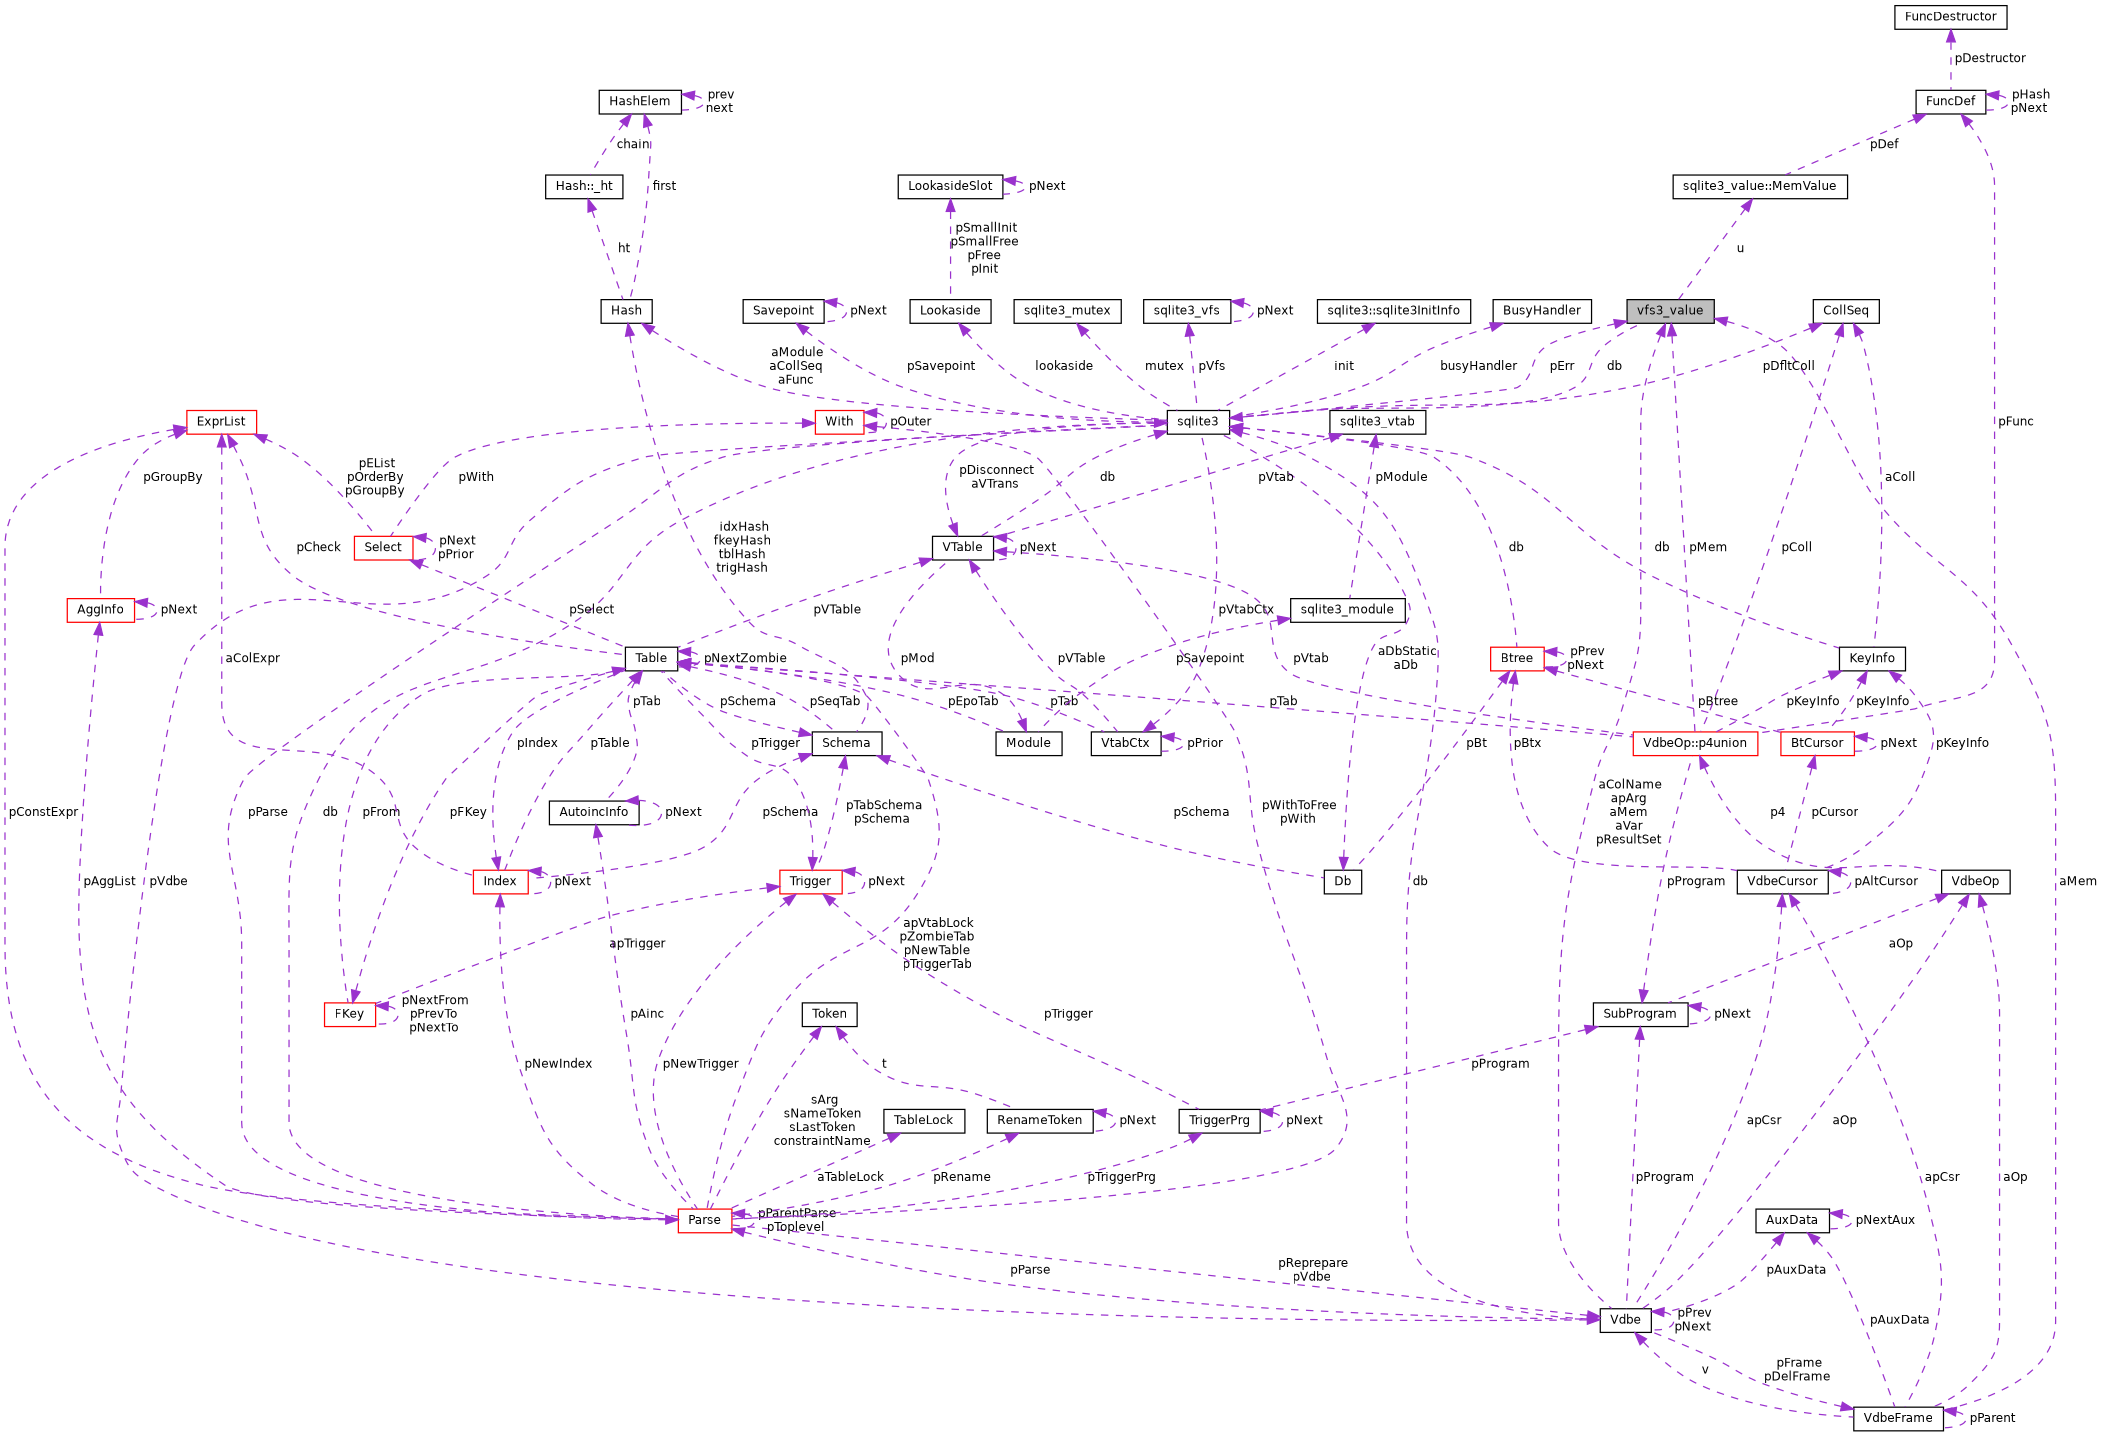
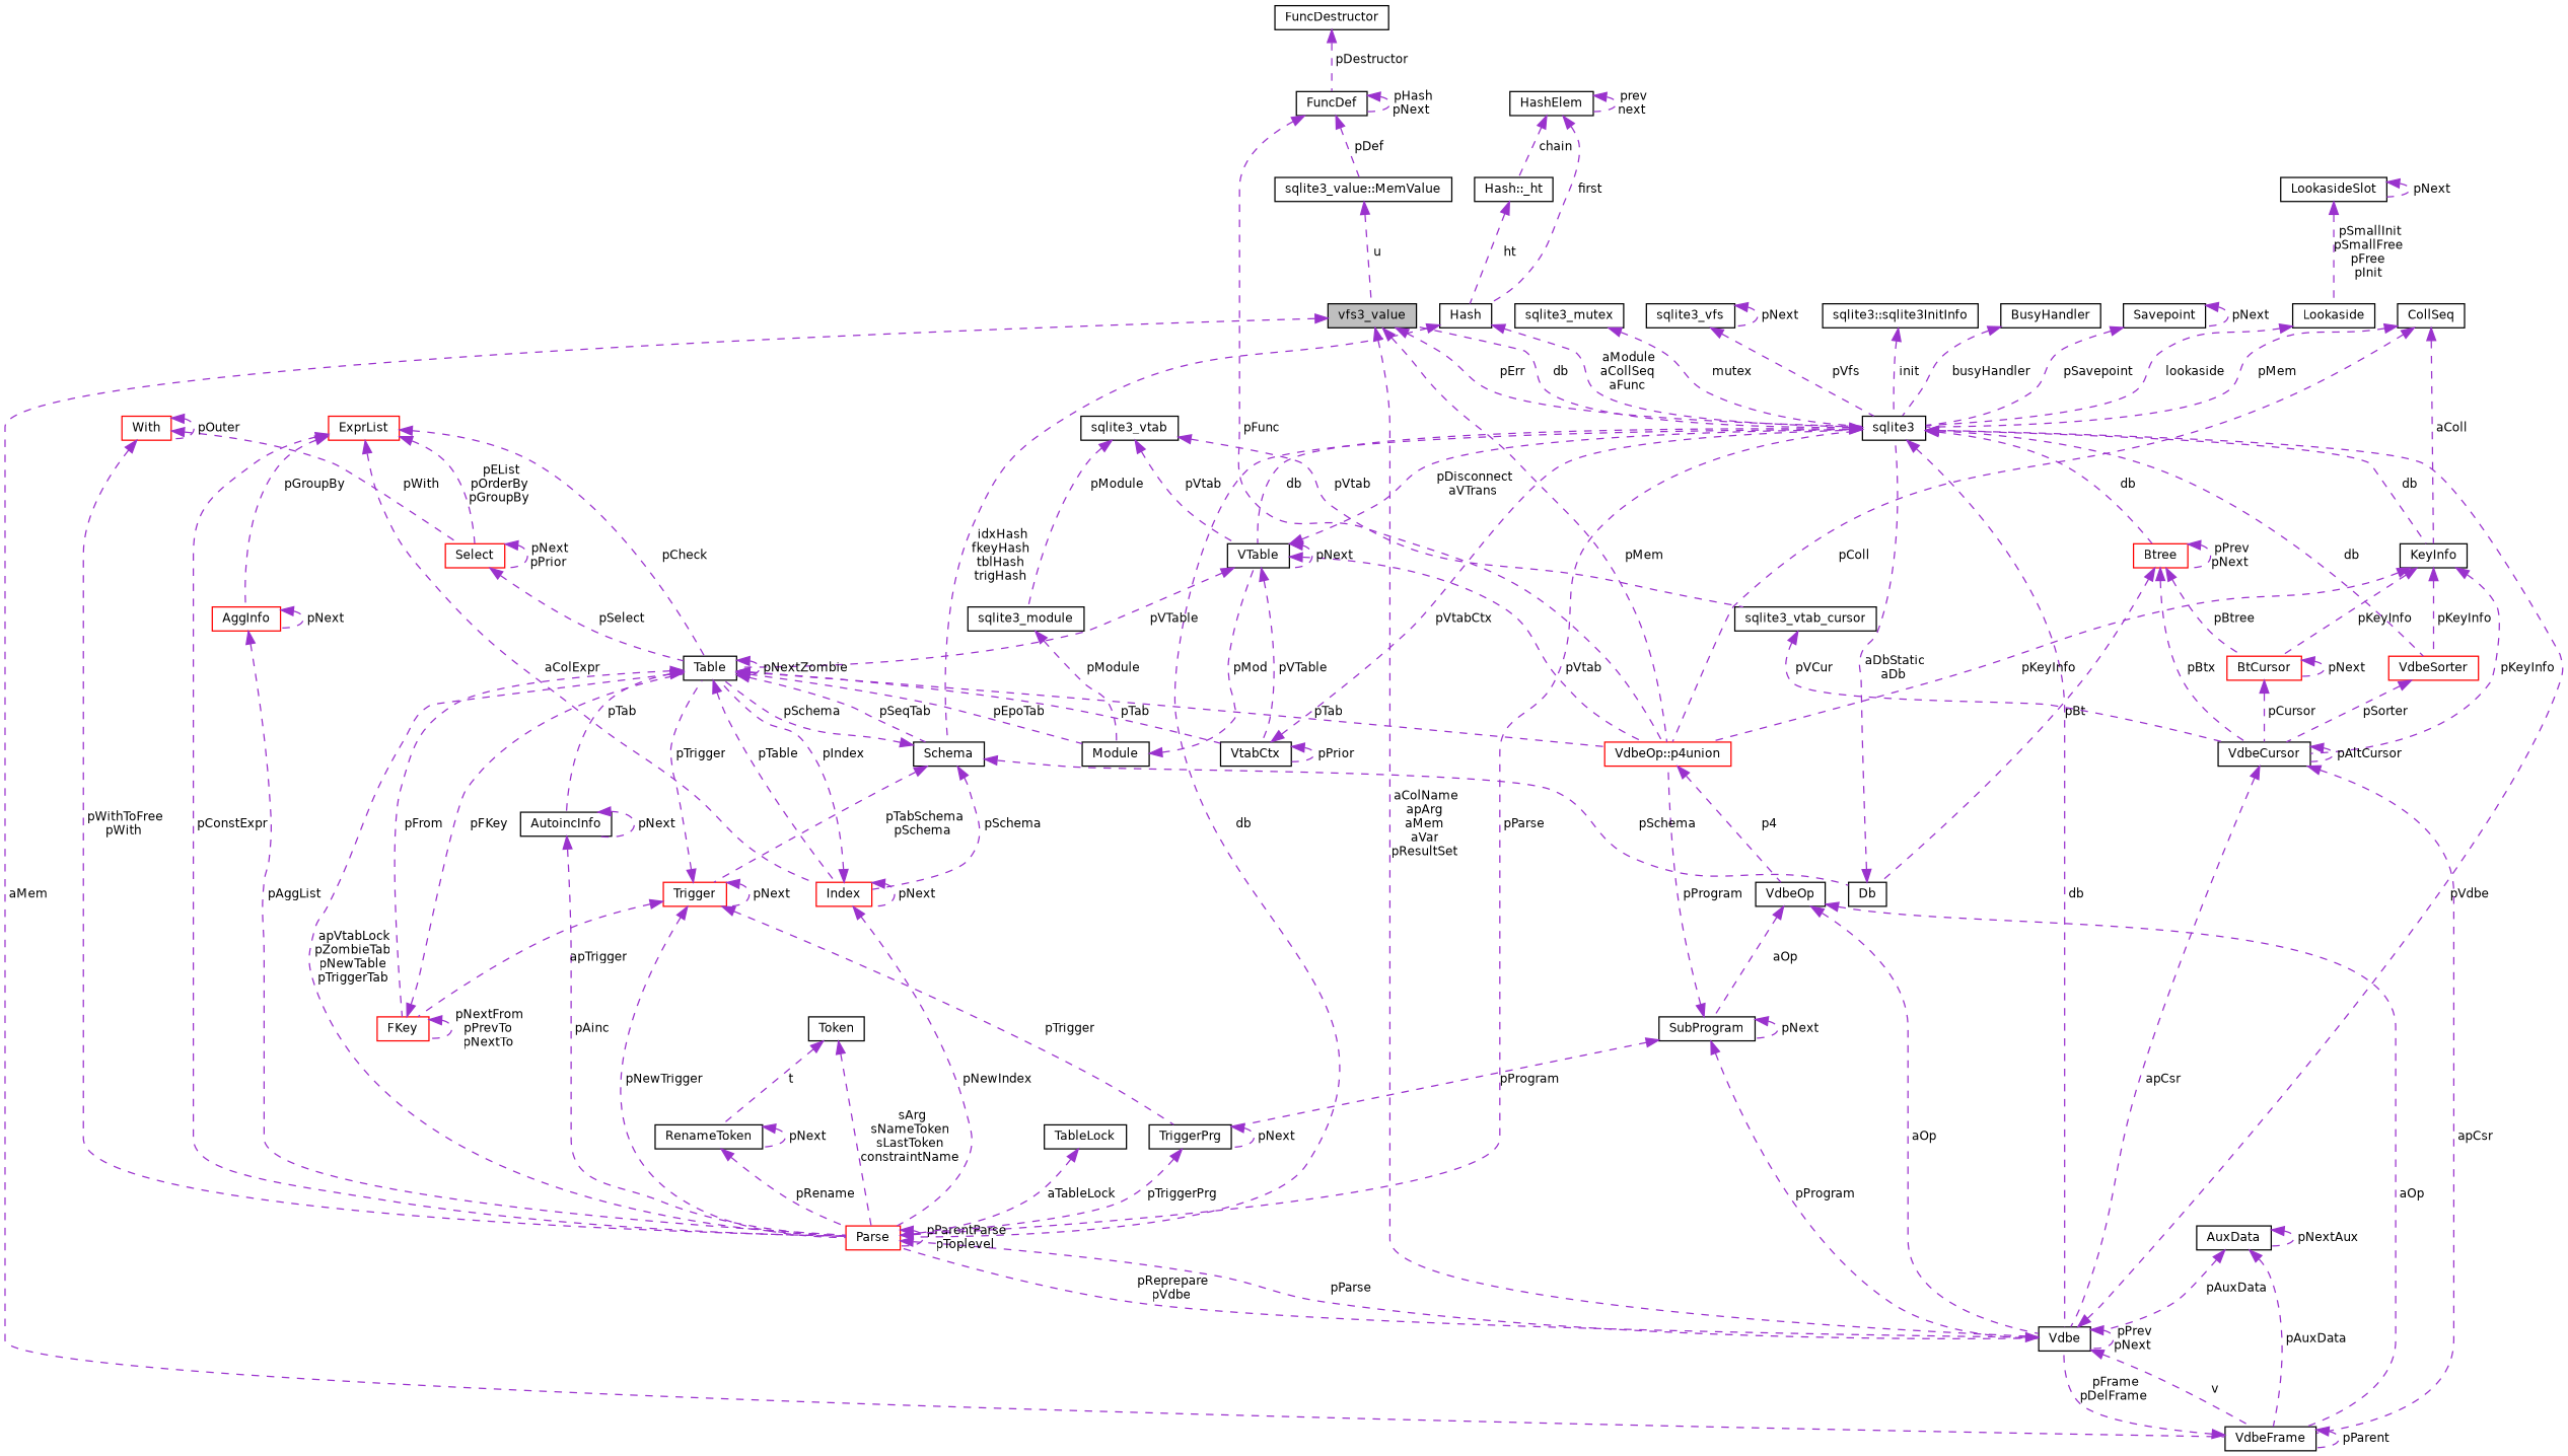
  digraph {
    node [color=black fillcolor=white fontname=Helvetica fontsize=10 shape=record style=filled]
    edge [color=darkorchid3 dir=back fontname=Helvetica fontsize=10 labelfontname=Helvetica labelfontsize=10 style=dashed]
    n1 [fillcolor=grey75 fontcolor=black height=0.2 label=vfs3_value width=0.4]
    n2 [height=0.2 label=sqlite3 width=0.4]
    n3 [height=0.2 label=Vdbe width=0.4]
    n4 [height=0.2 label=VdbeFrame width=0.4]
    n5 [color=red height=0.2 label="VdbeOp::p4union" width=0.4]
    n6 [height=0.2 label=KeyInfo width=0.4]
    n7 [color=red height=0.2 label=Btree width=0.4]
+   n8 [color=red height=0.2 label=VdbeSorter width=0.4]
    n9 [height=0.2 label=VTable width=0.4]
    n10 [color=red height=0.2 label=Parse width=0.4]
    n11 [height=0.2 label=VdbeOp width=0.4]
    n12 [height=0.2 label=VdbeCursor width=0.4]
    n13 [color=red height=0.2 label=BtCursor width=0.4]
    n14 [height=0.2 label=Db width=0.4]
    n15 [height=0.2 label=Table width=0.4]
    n16 [height=0.2 label=VtabCtx width=0.4]
    n17 [height=0.2 label=AuxData width=0.4]
    n18 [height=0.2 label=CollSeq width=0.4]
+   n19 [height=0.2 label=sqlite3_vtab_cursor width=0.4]
    n20 [height=0.2 label=sqlite3_vtab width=0.4]
    n21 [height=0.2 label=sqlite3_module width=0.4]
    n22 [height=0.2 label=Module width=0.4]
    n23 [height=0.2 label=SubProgram width=0.4]
    n24 [height=0.2 label=TriggerPrg width=0.4]
    n25 [height=0.2 label=Schema width=0.4]
    n26 [color=red height=0.2 label=FKey width=0.4]
    n27 [color=red height=0.2 label=Index width=0.4]
    n28 [height=0.2 label=AutoincInfo width=0.4]
    n29 [color=red height=0.2 label=Trigger width=0.4]
    n30 [height=0.2 label=Hash width=0.4]
    n31 [height=0.2 label="Hash::_ht" width=0.4]
    n32 [height=0.2 label=HashElem width=0.4]
    n33 [color=red height=0.2 label=Select width=0.4]
    n34 [color=red height=0.2 label=With width=0.4]
    n35 [color=red height=0.2 label=ExprList width=0.4]
    n36 [color=red height=0.2 label=AggInfo width=0.4]
    n37 [height=0.2 label=FuncDef width=0.4]
    n38 [height=0.2 label="sqlite3_value::MemValue" width=0.4]
    n39 [height=0.2 label=FuncDestructor width=0.4]
    n40 [height=0.2 label=TableLock width=0.4]
    n41 [height=0.2 label=Token width=0.4]
    n42 [height=0.2 label=RenameToken width=0.4]
    n43 [height=0.2 label=Savepoint width=0.4]
    n44 [height=0.2 label=Lookaside width=0.4]
    n45 [height=0.2 label=LookasideSlot width=0.4]
    n46 [height=0.2 label=sqlite3_mutex width=0.4]
    n47 [height=0.2 label=sqlite3_vfs width=0.4]
    n48 [height=0.2 label="sqlite3::sqlite3InitInfo" width=0.4]
    n49 [height=0.2 label=BusyHandler width=0.4]
    n1 -> n2 [label=" pErr"]
    n1 -> n3 [label=" aColName\napArg\naMem\naVar\npResultSet"]
    n1 -> n4 [label=" aMem"]
    n1 -> n5 [label=" pMem"]
    n2 -> n1 [label=" db"]
    n2 -> n3 [label=" db"]
    n2 -> n6 [label=" db"]
    n2 -> n7 [label=" db"]
+   n2 -> n8 [label=" db"]
    n2 -> n9 [label=" db"]
    n2 -> n10 [label=" db"]
    n3 -> n2 [label=" pVdbe"]
    n3 -> n3 [label=" pPrev\npNext"]
    n3 -> n4 [label=" v"]
    n3 -> n10 [label=" pReprepare\npVdbe"]
    n4 -> n3 [label=" pFrame\npDelFrame"]
    n4 -> n4 [label=" pParent"]
    n5 -> n11 [label=" p4"]
    n6 -> n5 [label=" pKeyInfo"]
+   n6 -> n8 [label=" pKeyInfo"]
    n6 -> n12 [label=" pKeyInfo"]
    n6 -> n13 [label=" pKeyInfo"]
    n7 -> n7 [label=" pPrev\npNext"]
    n7 -> n12 [label=" pBtx"]
    n7 -> n13 [label=" pBtree"]
    n7 -> n14 [label=" pBt"]
+   n8 -> n12 [label=" pSorter"]
    n9 -> n2 [label=" pDisconnect\naVTrans"]
    n9 -> n5 [label=" pVtab"]
    n9 -> n9 [label=" pNext"]
    n9 -> n15 [label=" pVTable"]
    n9 -> n16 [label=" pVTable"]
    n10 -> n2 [label=" pParse"]
    n10 -> n3 [label=" pParse"]
    n10 -> n10 [label=" pParentParse\npToplevel"]
    n11 -> n3 [label=" aOp"]
    n11 -> n4 [label=" aOp"]
    n11 -> n23 [label=" aOp"]
    n12 -> n3 [label=" apCsr"]
    n12 -> n4 [label=" apCsr"]
    n12 -> n12 [label=" pAltCursor"]
    n13 -> n12 [label=" pCursor"]
    n13 -> n13 [label=" pNext"]
    n14 -> n2 [label=" aDbStatic\naDb"]
    n15 -> n5 [label=" pTab"]
    n15 -> n10 [label=" apVtabLock\npZombieTab\npNewTable\npTriggerTab"]
    n15 -> n15 [label=" pNextZombie"]
    n15 -> n16 [label=" pTab"]
    n15 -> n22 [label=" pEpoTab"]
    n15 -> n25 [label=" pSeqTab"]
    n15 -> n26 [label=" pFrom"]
    n15 -> n27 [label=" pTable"]
    n15 -> n28 [label=" pTab"]
    n16 -> n2 [label=" pVtabCtx"]
    n16 -> n16 [label=" pPrior"]
    n17 -> n3 [label=" pAuxData"]
    n17 -> n4 [label=" pAuxData"]
    n17 -> n17 [label=" pNextAux"]
-   n18 -> n2 [label=" pDfltColl"]
+   n18 -> n2 [label=" pMem"]
    n18 -> n5 [label=" pColl"]
    n18 -> n6 [label=" aColl"]
+   n19 -> n12 [label=" pVCur"]
    n20 -> n9 [label=" pVtab"]
+   n20 -> n19 [label=" pVtab"]
    n20 -> n21 [label=" pModule"]
-   n21 -> n22 [label=" pSavepoint"]
+   n21 -> n22 [label=" pModule"]
    n22 -> n9 [label=" pMod"]
    n23 -> n3 [label=" pProgram"]
    n23 -> n5 [label=" pProgram"]
    n23 -> n23 [label=" pNext"]
    n23 -> n24 [label=" pProgram"]
    n24 -> n10 [label=" pTriggerPrg"]
    n24 -> n24 [label=" pNext"]
    n25 -> n14 [label=" pSchema"]
    n25 -> n15 [label=" pSchema"]
    n25 -> n27 [label=" pSchema"]
    n25 -> n29 [label=" pTabSchema\npSchema"]
    n26 -> n15 [label=" pFKey"]
    n26 -> n26 [label=" pNextFrom\npPrevTo\npNextTo"]
    n27 -> n10 [label=" pNewIndex"]
    n27 -> n15 [label=" pIndex"]
    n27 -> n27 [label=" pNext"]
    n28 -> n10 [label=" pAinc"]
    n28 -> n28 [label=" pNext"]
    n29 -> n10 [label=" pNewTrigger"]
    n29 -> n15 [label=" pTrigger"]
    n29 -> n24 [label=" pTrigger"]
    n29 -> n26 [label=" apTrigger"]
    n29 -> n29 [label=" pNext"]
    n30 -> n2 [label=" aModule\naCollSeq\naFunc"]
    n30 -> n25 [label=" idxHash\nfkeyHash\ntblHash\ntrigHash"]
    n31 -> n30 [label=" ht"]
    n32 -> n30 [label=" first"]
    n32 -> n31 [label=" chain"]
    n32 -> n32 [label=" prev\nnext"]
    n33 -> n15 [label=" pSelect"]
    n33 -> n33 [label=" pNext\npPrior"]
    n34 -> n10 [label=" pWithToFree\npWith"]
    n34 -> n33 [label=" pWith"]
    n34 -> n34 [label=" pOuter"]
    n35 -> n10 [label=" pConstExpr"]
    n35 -> n15 [label=" pCheck"]
    n35 -> n27 [label=" aColExpr"]
    n35 -> n33 [label=" pEList\npOrderBy\npGroupBy"]
    n35 -> n36 [label=" pGroupBy"]
    n36 -> n10 [label=" pAggList"]
    n36 -> n36 [label=" pNext"]
    n37 -> n5 [label=" pFunc"]
    n37 -> n37 [label=" pHash\npNext"]
    n37 -> n38 [label=" pDef"]
    n38 -> n1 [label=" u"]
    n39 -> n37 [label=" pDestructor"]
    n40 -> n10 [label=" aTableLock"]
    n41 -> n10 [label=" sArg\nsNameToken\nsLastToken\nconstraintName"]
    n41 -> n42 [label=" t"]
    n42 -> n10 [label=" pRename"]
    n42 -> n42 [label=" pNext"]
    n43 -> n2 [label=" pSavepoint"]
    n43 -> n43 [label=" pNext"]
    n44 -> n2 [label=" lookaside"]
    n45 -> n44 [label=" pSmallInit\npSmallFree\npFree\npInit"]
    n45 -> n45 [label=" pNext"]
    n46 -> n2 [label=" mutex"]
    n47 -> n2 [label=" pVfs"]
    n47 -> n47 [label=" pNext"]
    n48 -> n2 [label=" init"]
    n49 -> n2 [label=" busyHandler"]
  }
